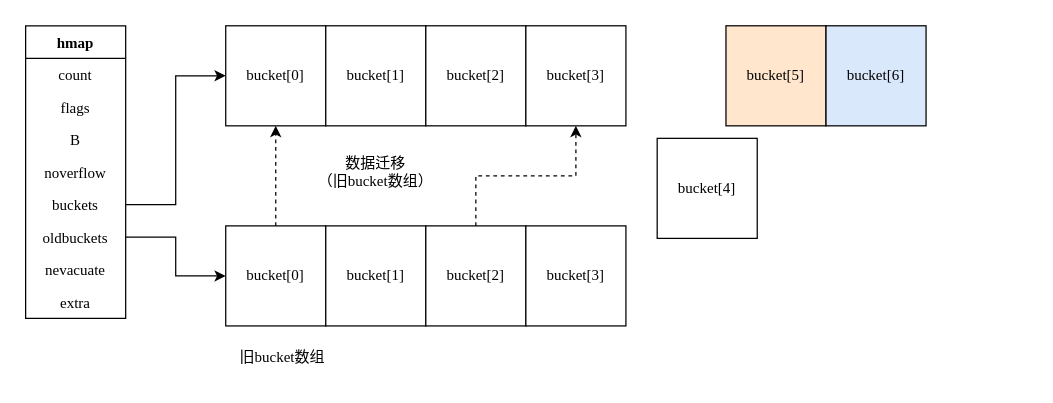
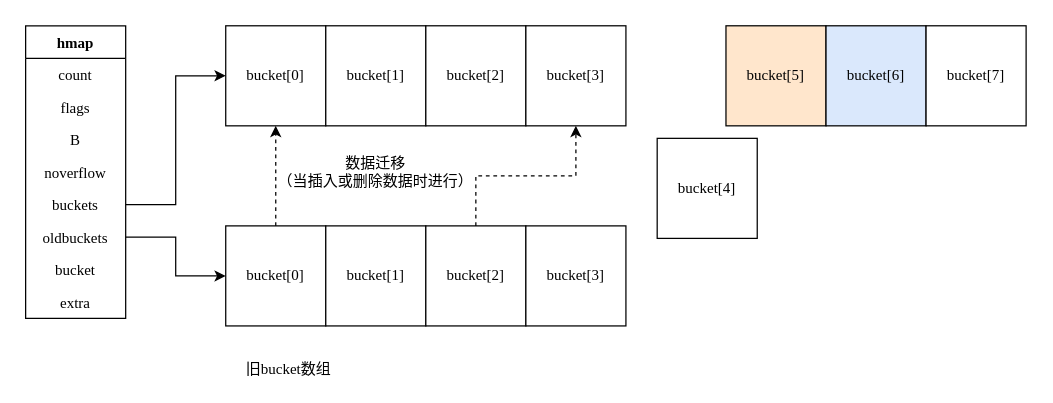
  <mxCell id="0" />
  <mxCell id="1" parent="0" />
  <mxCell id="2" value="hmap" style="swimlane;fontStyle=1;childLayout=stackLayout;horizontal=1;startSize=26;fillColor=none;horizontalStack=0;resizeParent=1;resizeParentMax=0;resizeLast=0;collapsible=1;marginBottom=0;fontFamily=Times New Roman;align=center;" vertex="1" parent="1"><mxGeometry x="20" y="20" width="80" height="234" as="geometry" /></mxCell>
  <mxCell id="3" value="count" style="text;strokeColor=none;fillColor=none;align=center;verticalAlign=top;spacingLeft=4;spacingRight=4;overflow=hidden;rotatable=0;points=[[0,0.5],[1,0.5]];portConstraint=eastwest;fontFamily=Times New Roman;" vertex="1" parent="2"><mxGeometry y="26" width="80" height="26" as="geometry" /></mxCell>
  <mxCell id="4" value="flags" style="text;strokeColor=none;fillColor=none;align=center;verticalAlign=top;spacingLeft=4;spacingRight=4;overflow=hidden;rotatable=0;points=[[0,0.5],[1,0.5]];portConstraint=eastwest;fontFamily=Times New Roman;" vertex="1" parent="2"><mxGeometry y="52" width="80" height="26" as="geometry" /></mxCell>
  <mxCell id="5" value="B" style="text;strokeColor=none;fillColor=none;align=center;verticalAlign=top;spacingLeft=4;spacingRight=4;overflow=hidden;rotatable=0;points=[[0,0.5],[1,0.5]];portConstraint=eastwest;fontFamily=Times New Roman;" vertex="1" parent="2"><mxGeometry y="78" width="80" height="26" as="geometry" /></mxCell>
  <mxCell id="6" value="noverflow" style="text;strokeColor=none;fillColor=none;align=center;verticalAlign=top;spacingLeft=4;spacingRight=4;overflow=hidden;rotatable=0;points=[[0,0.5],[1,0.5]];portConstraint=eastwest;fontFamily=Times New Roman;" vertex="1" parent="2"><mxGeometry y="104" width="80" height="26" as="geometry" /></mxCell>
  <mxCell id="7" value="buckets" style="text;strokeColor=none;fillColor=none;align=center;verticalAlign=top;spacingLeft=4;spacingRight=4;overflow=hidden;rotatable=0;points=[[0,0.5],[1,0.5]];portConstraint=eastwest;fontFamily=Times New Roman;" vertex="1" parent="2"><mxGeometry y="130" width="80" height="26" as="geometry" /></mxCell>
  <mxCell id="8" value="oldbuckets" style="text;strokeColor=none;fillColor=none;align=center;verticalAlign=top;spacingLeft=4;spacingRight=4;overflow=hidden;rotatable=0;points=[[0,0.5],[1,0.5]];portConstraint=eastwest;fontFamily=Times New Roman;" vertex="1" parent="2"><mxGeometry y="156" width="80" height="26" as="geometry" /></mxCell>
- <mxCell id="9" value="nevacuate" style="text;strokeColor=none;fillColor=none;align=center;verticalAlign=top;spacingLeft=4;spacingRight=4;overflow=hidden;rotatable=0;points=[[0,0.5],[1,0.5]];portConstraint=eastwest;fontFamily=Times New Roman;" vertex="1" parent="2"><mxGeometry y="182" width="80" height="26" as="geometry" /></mxCell>
+ <mxCell id="9" value="bucket" style="text;strokeColor=none;fillColor=none;align=center;verticalAlign=top;spacingLeft=4;spacingRight=4;overflow=hidden;rotatable=0;points=[[0,0.5],[1,0.5]];portConstraint=eastwest;fontFamily=Times New Roman;" vertex="1" parent="2"><mxGeometry y="182" width="80" height="26" as="geometry" /></mxCell>
  <mxCell id="10" value="extra" style="text;strokeColor=none;fillColor=none;align=center;verticalAlign=top;spacingLeft=4;spacingRight=4;overflow=hidden;rotatable=0;points=[[0,0.5],[1,0.5]];portConstraint=eastwest;fontFamily=Times New Roman;" vertex="1" parent="2"><mxGeometry y="208" width="80" height="26" as="geometry" /></mxCell>
  <mxCell id="11" value="bucket[0]" style="rounded=0;whiteSpace=wrap;html=1;fontFamily=Times New Roman;" vertex="1" parent="1"><mxGeometry x="180" y="20" width="80" height="80" as="geometry" /></mxCell>
  <mxCell id="12" value="bucket[1]" style="rounded=0;whiteSpace=wrap;html=1;fontFamily=Times New Roman;" vertex="1" parent="1"><mxGeometry x="260" y="20" width="80" height="80" as="geometry" /></mxCell>
  <mxCell id="13" value="bucket[2]" style="rounded=0;whiteSpace=wrap;html=1;fontFamily=Times New Roman;" vertex="1" parent="1"><mxGeometry x="340" y="20" width="80" height="80" as="geometry" /></mxCell>
  <mxCell id="14" value="bucket[3]" style="rounded=0;whiteSpace=wrap;html=1;fontFamily=Times New Roman;" vertex="1" parent="1"><mxGeometry x="420" y="20" width="80" height="80" as="geometry" /></mxCell>
  <mxCell id="15" value="bucket[4]" style="rounded=0;whiteSpace=wrap;html=1;fontFamily=Times New Roman;" vertex="1" parent="1"><mxGeometry x="525" y="110" width="80" height="80" as="geometry" /></mxCell>
  <mxCell id="16" value="bucket[5]" style="rounded=0;whiteSpace=wrap;html=1;fontFamily=Times New Roman;fillColor=#ffe6cc;" vertex="1" parent="1"><mxGeometry x="580" y="20" width="80" height="80" as="geometry" /></mxCell>
  <mxCell id="17" value="bucket[6]" style="rounded=0;whiteSpace=wrap;html=1;fontFamily=Times New Roman;fillColor=#dae8fc;" vertex="1" parent="1"><mxGeometry x="660" y="20" width="80" height="80" as="geometry" /></mxCell>
+ <mxCell id="18" value="bucket[7]" style="rounded=0;whiteSpace=wrap;html=1;fontFamily=Times New Roman;" vertex="1" parent="1"><mxGeometry x="740" y="20" width="80" height="80" as="geometry" /></mxCell>
  <mxCell id="19" style="edgeStyle=orthogonalEdgeStyle;rounded=0;orthogonalLoop=1;jettySize=auto;html=1;entryX=0.5;entryY=1;entryDx=0;entryDy=0;fontFamily=Times New Roman;dashed=1;" edge="1" parent="1" source="20" target="11"><mxGeometry relative="1" as="geometry" /></mxCell>
  <mxCell id="20" value="bucket[0]" style="rounded=0;whiteSpace=wrap;html=1;fontFamily=Times New Roman;" vertex="1" parent="1"><mxGeometry x="180" y="180" width="80" height="80" as="geometry" /></mxCell>
  <mxCell id="21" value="bucket[1]" style="rounded=0;whiteSpace=wrap;html=1;fontFamily=Times New Roman;" vertex="1" parent="1"><mxGeometry x="260" y="180" width="80" height="80" as="geometry" /></mxCell>
  <mxCell id="22" value="bucket[2]" style="rounded=0;whiteSpace=wrap;html=1;fontFamily=Times New Roman;" vertex="1" parent="1"><mxGeometry x="340" y="180" width="80" height="80" as="geometry" /></mxCell>
  <mxCell id="23" value="bucket[3]" style="rounded=0;whiteSpace=wrap;html=1;fontFamily=Times New Roman;" vertex="1" parent="1"><mxGeometry x="420" y="180" width="80" height="80" as="geometry" /></mxCell>
  <mxCell id="24" style="edgeStyle=orthogonalEdgeStyle;rounded=0;orthogonalLoop=1;jettySize=auto;html=1;entryX=0;entryY=0.5;entryDx=0;entryDy=0;fontFamily=Times New Roman;" edge="1" parent="1" source="8" target="20"><mxGeometry relative="1" as="geometry" /></mxCell>
  <mxCell id="25" style="edgeStyle=orthogonalEdgeStyle;rounded=0;orthogonalLoop=1;jettySize=auto;html=1;entryX=0;entryY=0.5;entryDx=0;entryDy=0;fontFamily=Times New Roman;" edge="1" parent="1" source="7" target="11"><mxGeometry relative="1" as="geometry" /></mxCell>
  <mxCell id="26" style="edgeStyle=orthogonalEdgeStyle;rounded=0;orthogonalLoop=1;jettySize=auto;html=1;entryX=0.5;entryY=1;entryDx=0;entryDy=0;fontFamily=Times New Roman;dashed=1;exitX=0.5;exitY=0;exitDx=0;exitDy=0;" edge="1" parent="1" source="22" target="14"><mxGeometry relative="1" as="geometry"><mxPoint x="230" y="190" as="sourcePoint" /><mxPoint x="230" y="110" as="targetPoint" /></mxGeometry></mxCell>
- <mxCell id="27" value="数据迁移&lt;br&gt;（旧bucket数组）" style="text;html=1;strokeColor=none;fillColor=none;align=center;verticalAlign=middle;whiteSpace=wrap;rounded=0;fontFamily=Times New Roman;" vertex="1" parent="1"><mxGeometry x="220" y="122" width="160" height="30" as="geometry" /></mxCell>
- <mxCell id="28" value="旧bucket数组" style="text;html=1;align=center;verticalAlign=middle;resizable=0;points=[];autosize=1;strokeColor=none;fillColor=none;fontFamily=Times New Roman;" vertex="1" parent="1"><mxGeometry x="180" y="270" width="90" height="30" as="geometry" /></mxCell>
+ <mxCell id="27" value="数据迁移&lt;br&gt;（当插入或删除数据时进行）" style="text;html=1;strokeColor=none;fillColor=none;align=center;verticalAlign=middle;whiteSpace=wrap;rounded=0;fontFamily=Times New Roman;" vertex="1" parent="1"><mxGeometry x="220" y="122" width="160" height="30" as="geometry" /></mxCell>
+ <mxCell id="28" value="旧bucket数组" style="text;html=1;align=center;verticalAlign=middle;resizable=0;points=[];autosize=1;strokeColor=none;fillColor=none;fontFamily=Times New Roman;" vertex="1" parent="1"><mxGeometry x="185" y="280" width="90" height="30" as="geometry" /></mxCell>
